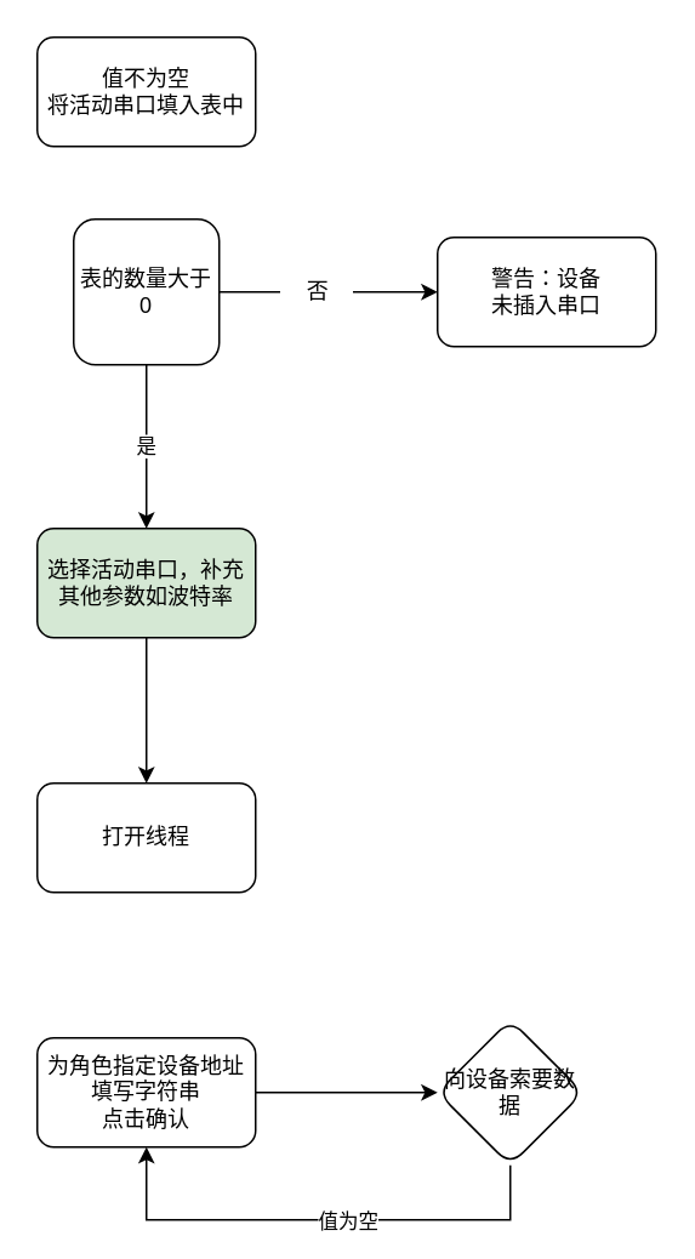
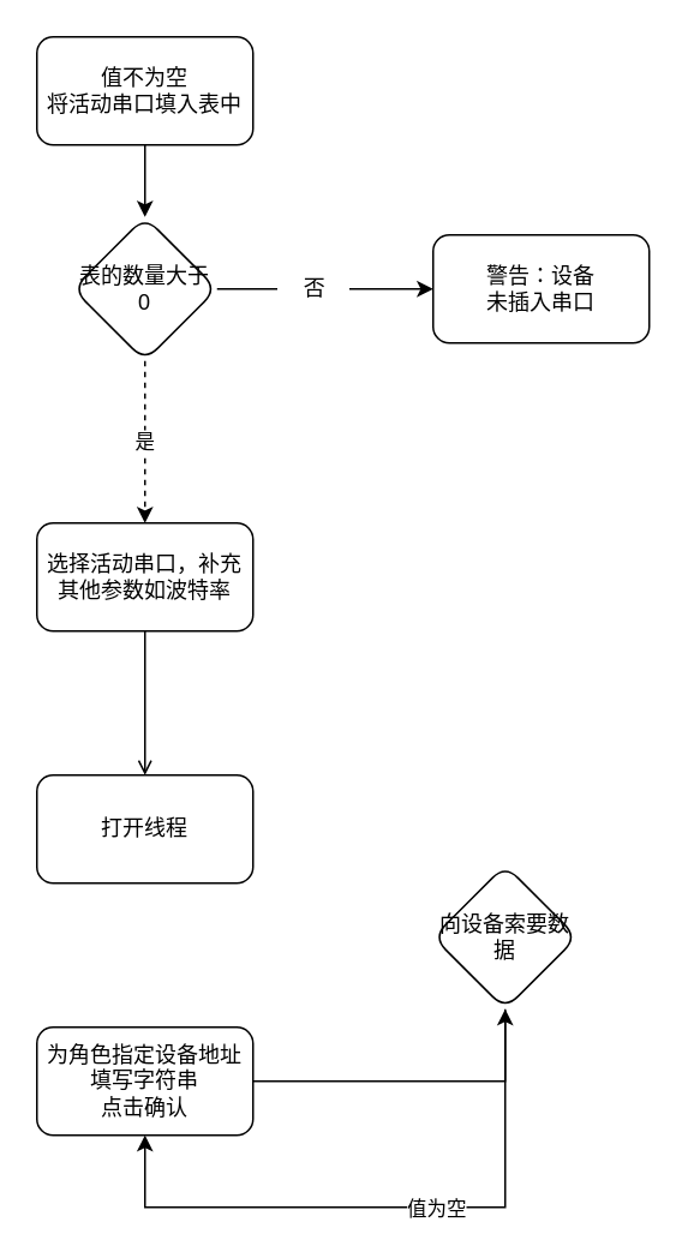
  <mxCell id="0" />
  <mxCell id="1" parent="0" />
+ <mxCell id="2" value="" style="edgeStyle=orthogonalEdgeStyle;rounded=0;orthogonalLoop=1;jettySize=auto;html=1;" edge="1" parent="1" source="3" target="6"><mxGeometry relative="1" as="geometry" /></mxCell>
  <mxCell id="3" value="值不为空&lt;br&gt;将活动串口填入表中" style="rounded=1;whiteSpace=wrap;html=1;" vertex="1" parent="1"><mxGeometry x="20" y="20" width="120" height="60" as="geometry" /></mxCell>
  <mxCell id="4" value="" style="edgeStyle=orthogonalEdgeStyle;rounded=0;orthogonalLoop=1;jettySize=auto;html=1;startArrow=none;" edge="1" parent="1" source="8" target="7"><mxGeometry relative="1" as="geometry" /></mxCell>
- <mxCell id="5" value="是" style="edgeStyle=orthogonalEdgeStyle;rounded=0;orthogonalLoop=1;jettySize=auto;html=1;" edge="1" parent="1" source="6" target="12"><mxGeometry relative="1" as="geometry" /></mxCell>
- <mxCell id="6" value="表的数量大于0" style="whiteSpace=wrap;html=1;rounded=1;" vertex="1" parent="1"><mxGeometry x="40" y="120" width="80" height="80" as="geometry" /></mxCell>
+ <mxCell id="5" value="是" style="edgeStyle=orthogonalEdgeStyle;rounded=0;orthogonalLoop=1;jettySize=auto;html=1;dashed=1;" edge="1" parent="1" source="6" target="12"><mxGeometry relative="1" as="geometry" /></mxCell>
+ <mxCell id="6" value="表的数量大于0" style="rhombus;whiteSpace=wrap;html=1;rounded=1;" vertex="1" parent="1"><mxGeometry x="40" y="120" width="80" height="80" as="geometry" /></mxCell>
  <mxCell id="7" value="警告：设备&lt;br&gt;未插入串口" style="whiteSpace=wrap;html=1;rounded=1;" vertex="1" parent="1"><mxGeometry x="240" y="130" width="120" height="60" as="geometry" /></mxCell>
  <mxCell id="8" value="否" style="text;html=1;align=center;verticalAlign=middle;resizable=0;points=[];autosize=1;strokeColor=none;fillColor=none;" vertex="1" parent="1"><mxGeometry x="153.5" y="145" width="40" height="30" as="geometry" /></mxCell>
  <mxCell id="9" value="" style="edgeStyle=orthogonalEdgeStyle;rounded=0;orthogonalLoop=1;jettySize=auto;html=1;endArrow=none;" edge="1" parent="1" source="6" target="8"><mxGeometry relative="1" as="geometry"><mxPoint x="120" y="160" as="sourcePoint" /><mxPoint x="220" y="160" as="targetPoint" /></mxGeometry></mxCell>
  <mxCell id="10" style="edgeStyle=orthogonalEdgeStyle;rounded=0;orthogonalLoop=1;jettySize=auto;html=1;exitX=0.5;exitY=1;exitDx=0;exitDy=0;" edge="1" parent="1" source="6" target="6"><mxGeometry relative="1" as="geometry" /></mxCell>
- <mxCell id="11" value="" style="edgeStyle=orthogonalEdgeStyle;rounded=0;orthogonalLoop=1;jettySize=auto;html=1;" edge="1" parent="1" source="12" target="13"><mxGeometry relative="1" as="geometry" /></mxCell>
- <mxCell id="12" value="选择活动串口，补充其他参数如波特率" style="whiteSpace=wrap;html=1;rounded=1;fillColor=#d5e8d4;" vertex="1" parent="1"><mxGeometry x="20" y="290" width="120" height="60" as="geometry" /></mxCell>
+ <mxCell id="11" value="" style="edgeStyle=orthogonalEdgeStyle;rounded=0;orthogonalLoop=1;jettySize=auto;html=1;endArrow=open;" edge="1" parent="1" source="12" target="13"><mxGeometry relative="1" as="geometry" /></mxCell>
+ <mxCell id="12" value="选择活动串口，补充其他参数如波特率" style="whiteSpace=wrap;html=1;rounded=1;" vertex="1" parent="1"><mxGeometry x="20" y="290" width="120" height="60" as="geometry" /></mxCell>
  <mxCell id="13" value="打开线程" style="whiteSpace=wrap;html=1;rounded=1;" vertex="1" parent="1"><mxGeometry x="20" y="430" width="120" height="60" as="geometry" /></mxCell>
  <mxCell id="14" value="" style="edgeStyle=orthogonalEdgeStyle;rounded=0;orthogonalLoop=1;jettySize=auto;html=1;" edge="1" parent="1" source="15" target="18"><mxGeometry relative="1" as="geometry" /></mxCell>
  <mxCell id="15" value="为角色指定设备地址&lt;br&gt;填写字符串&lt;br&gt;点击确认" style="whiteSpace=wrap;html=1;rounded=1;" vertex="1" parent="1"><mxGeometry x="20" y="570" width="120" height="60" as="geometry" /></mxCell>
  <mxCell id="16" value="" style="edgeStyle=orthogonalEdgeStyle;rounded=0;orthogonalLoop=1;jettySize=auto;html=1;entryX=0.5;entryY=1;entryDx=0;entryDy=0;" edge="1" parent="1" source="18" target="15"><mxGeometry relative="1" as="geometry"><mxPoint x="60" y="710" as="targetPoint" /><Array as="points"><mxPoint x="280" y="670" /><mxPoint x="80" y="670" /></Array></mxGeometry></mxCell>
  <mxCell id="17" value="值为空" style="edgeLabel;html=1;align=center;verticalAlign=middle;resizable=0;points=[];" vertex="1" connectable="0" parent="16"><mxGeometry x="-0.274" y="3" relative="1" as="geometry"><mxPoint x="-22" y="-3" as="offset" /></mxGeometry></mxCell>
- <mxCell id="18" value="向设备索要数据" style="rhombus;whiteSpace=wrap;html=1;rounded=1;" vertex="1" parent="1"><mxGeometry x="240" y="560" width="80" height="80" as="geometry" /></mxCell>
+ <mxCell id="18" value="向设备索要数据" style="rhombus;whiteSpace=wrap;html=1;rounded=1;" vertex="1" parent="1"><mxGeometry x="240" y="480" width="80" height="80" as="geometry" /></mxCell>
